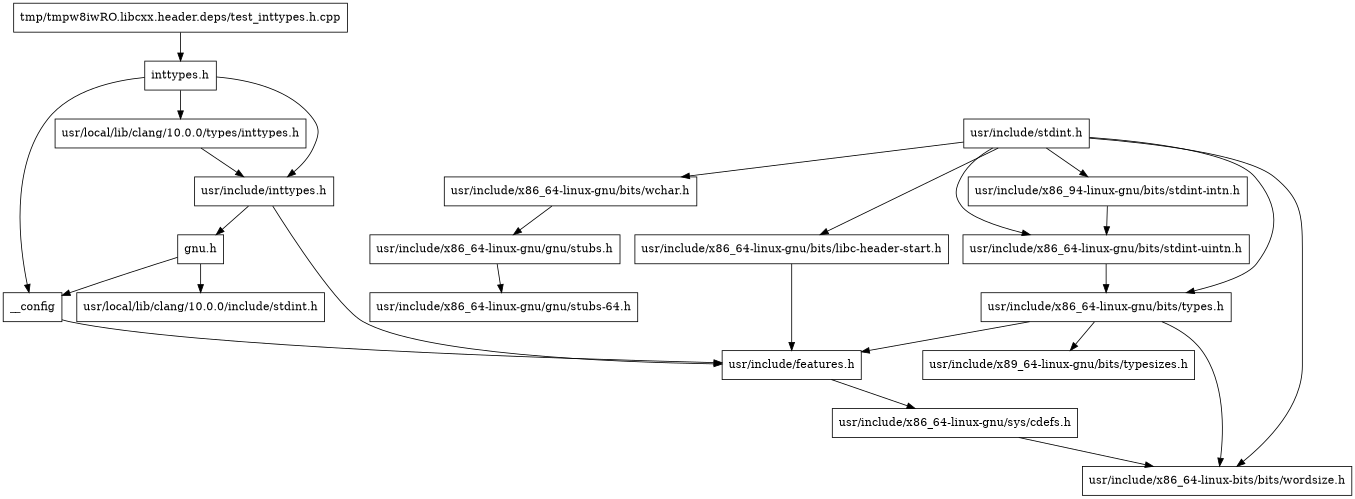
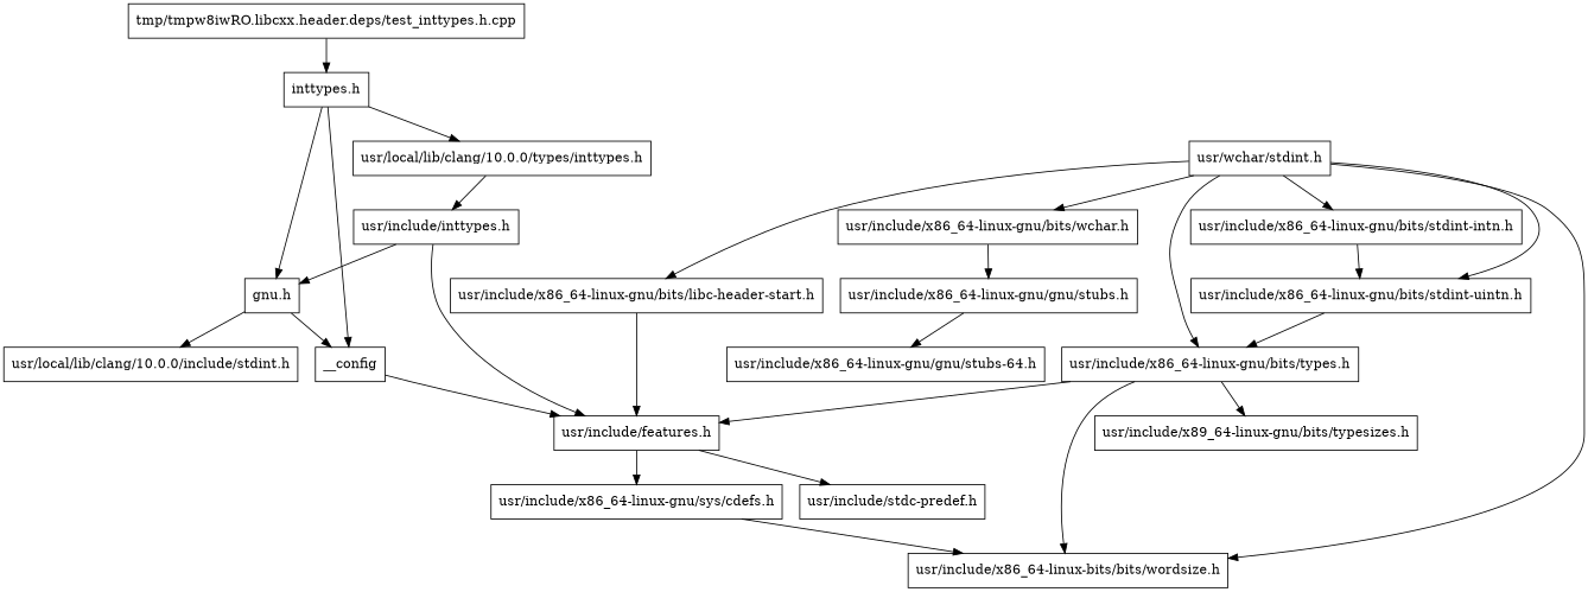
  digraph {
    node [shape=box]
    n1 [label="inttypes.h"]
    n2 [label=__config]
    n3 [label="usr/local/lib/clang/10.0.0/types/inttypes.h"]
    n4 [label="gnu.h"]
    n5 [label="usr/include/features.h"]
    n6 [label="usr/include/inttypes.h"]
    n7 [label="usr/local/lib/clang/10.0.0/include/stdint.h"]
    n8 [label="tmp/tmpw8iwRO.libcxx.header.deps/test_inttypes.h.cpp"]
+   n9 [label="usr/include/stdc-predef.h"]
    n10 [label="usr/include/x86_64-linux-gnu/sys/cdefs.h"]
    n11 [label="usr/include/x86_64-linux-bits/bits/wordsize.h"]
    n12 [label="usr/include/x86_64-linux-gnu/gnu/stubs.h"]
    n13 [label="usr/include/x86_64-linux-gnu/gnu/stubs-64.h"]
-   n14 [label="usr/include/stdint.h"]
+   n14 [label="usr/wchar/stdint.h"]
    n15 [label="usr/include/x86_64-linux-gnu/bits/libc-header-start.h"]
    n16 [label="usr/include/x86_64-linux-gnu/bits/types.h"]
    n17 [label="usr/include/x86_64-linux-gnu/bits/wchar.h"]
-   n18 [label="usr/include/x86_94-linux-gnu/bits/stdint-intn.h"]
+   n18 [label="usr/include/x86_64-linux-gnu/bits/stdint-intn.h"]
    n19 [label="usr/include/x86_64-linux-gnu/bits/stdint-uintn.h"]
    n20 [label="usr/include/x89_64-linux-gnu/bits/typesizes.h"]
    n1 -> n2
    n1 -> n3
-   n1 -> n6
+   n1 -> n4
    n2 -> n5
    n3 -> n6
    n4 -> n2
    n4 -> n7
+   n5 -> n9
    n5 -> n10
    n6 -> n4
    n6 -> n5
    n8 -> n1
    n10 -> n11
    n12 -> n13
    n14 -> n11
    n14 -> n15
    n14 -> n16
    n14 -> n17
    n14 -> n18
    n14 -> n19
    n15 -> n5
    n16 -> n5
    n16 -> n11
    n16 -> n20
    n17 -> n12
    n18 -> n19
    n19 -> n16
  }
